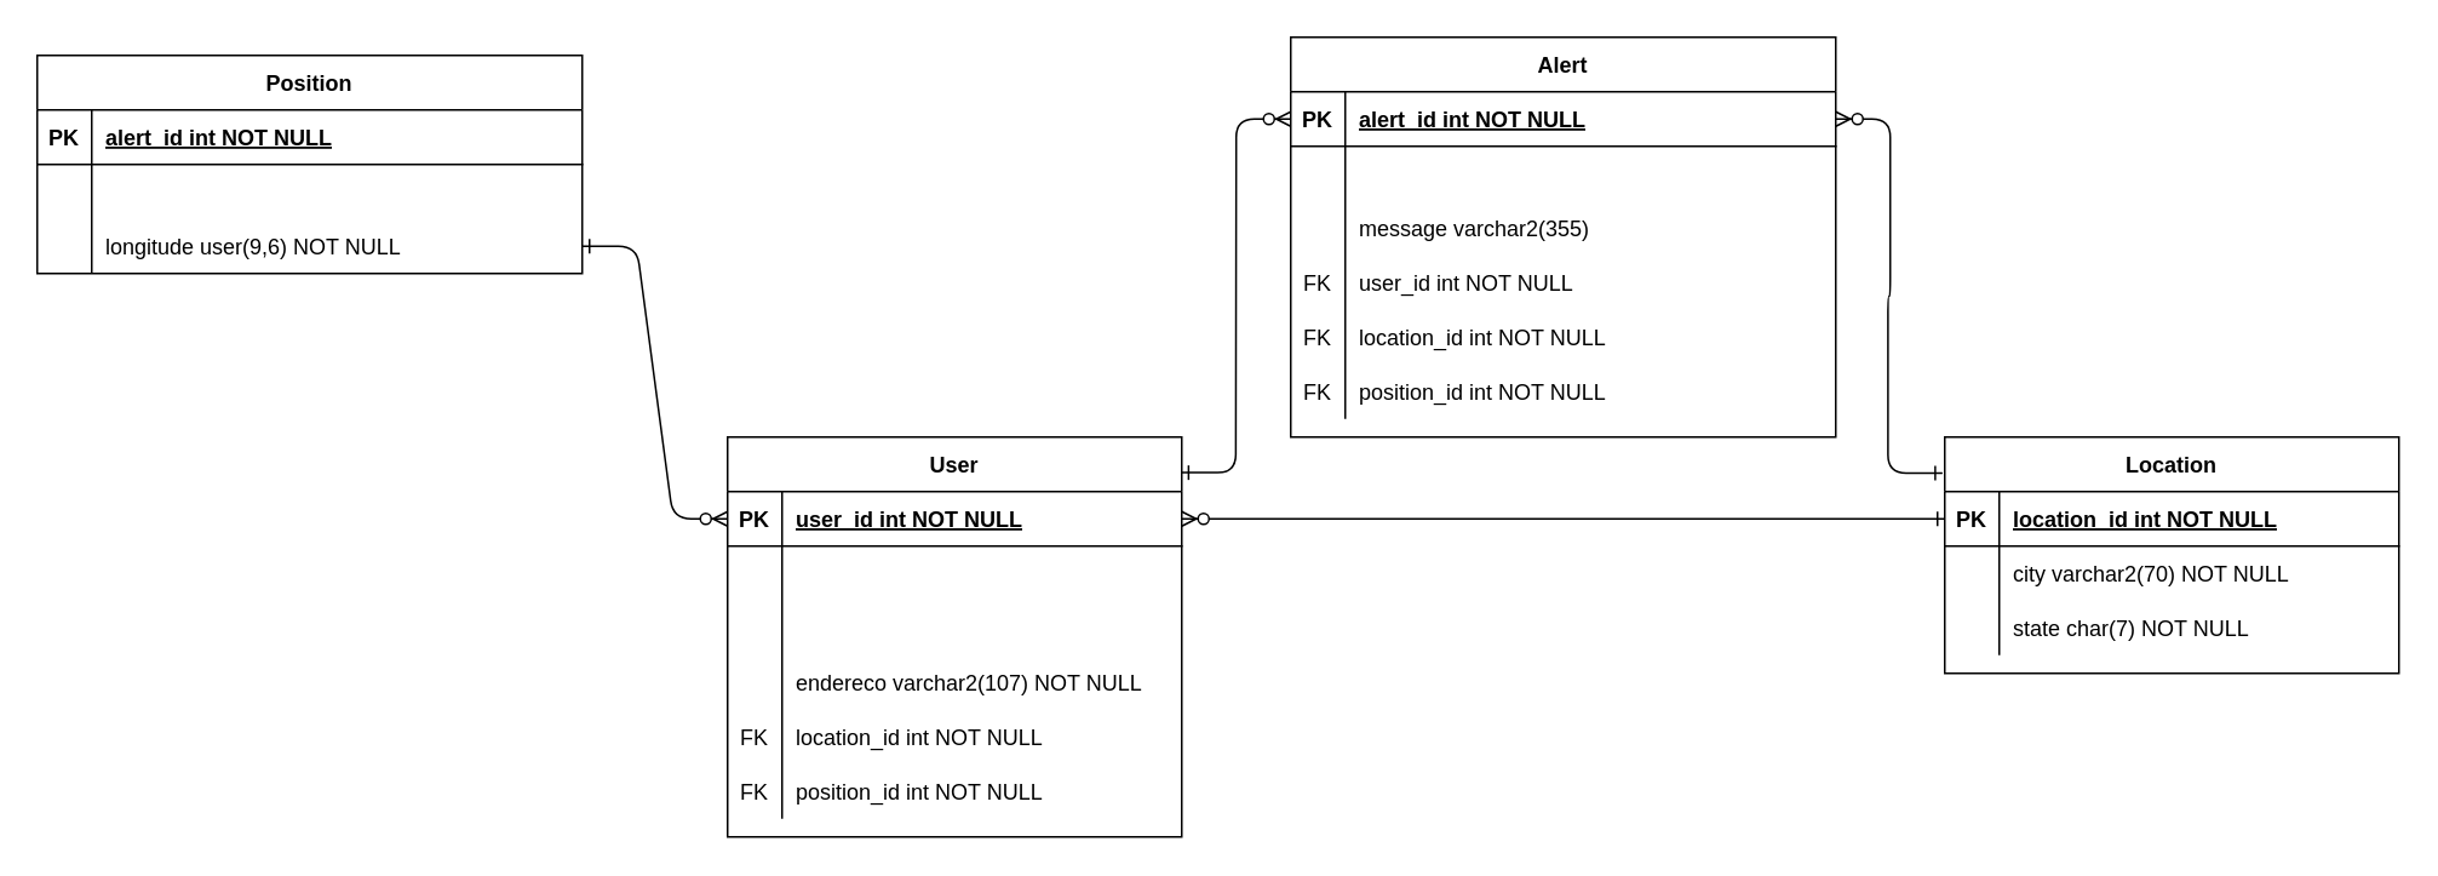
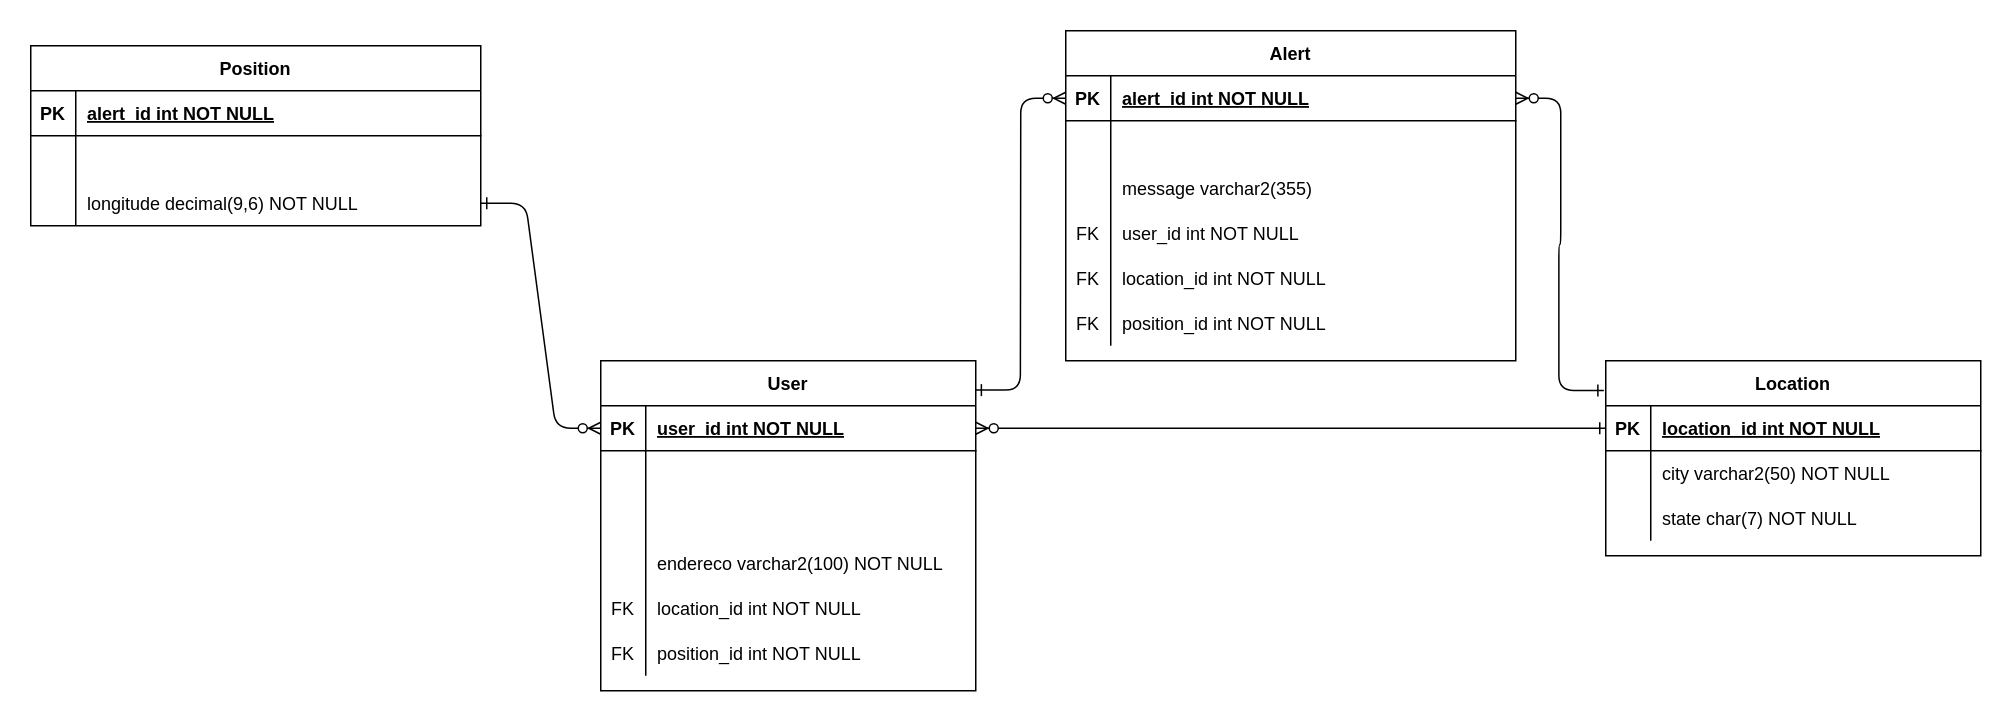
  <mxCell id="0" />
  <mxCell id="1" parent="0" />
  <mxCell id="2" value="Alert" style="shape=table;startSize=30;container=1;collapsible=1;childLayout=tableLayout;fixedRows=1;rowLines=0;fontStyle=1;align=center;resizeLast=1;" parent="1" vertex="1"><mxGeometry x="710" y="20" width="300" height="220" as="geometry" /></mxCell>
  <mxCell id="3" value="" style="shape=partialRectangle;collapsible=0;dropTarget=0;pointerEvents=0;fillColor=none;points=[[0,0.5],[1,0.5]];portConstraint=eastwest;top=0;left=0;right=0;bottom=1;" parent="2" vertex="1"><mxGeometry y="30" width="300" height="30" as="geometry" /></mxCell>
  <mxCell id="4" value="PK" style="shape=partialRectangle;overflow=hidden;connectable=0;fillColor=none;top=0;left=0;bottom=0;right=0;fontStyle=1;" parent="3" vertex="1"><mxGeometry width="30" height="30" as="geometry"><mxRectangle width="30" height="30" as="alternateBounds" /></mxGeometry></mxCell>
  <mxCell id="5" value="alert_id int NOT NULL" style="shape=partialRectangle;overflow=hidden;connectable=0;fillColor=none;top=0;left=0;bottom=0;right=0;align=left;spacingLeft=6;fontStyle=5;" parent="3" vertex="1"><mxGeometry x="30" width="270" height="30" as="geometry"><mxRectangle width="270" height="30" as="alternateBounds" /></mxGeometry></mxCell>
  <mxCell id="6" value="" style="shape=partialRectangle;collapsible=0;dropTarget=0;pointerEvents=0;fillColor=none;points=[[0,0.5],[1,0.5]];portConstraint=eastwest;top=0;left=0;right=0;bottom=0;" parent="2" vertex="1"><mxGeometry y="60" width="300" height="30" as="geometry" /></mxCell>
  <mxCell id="7" value="" style="shape=partialRectangle;overflow=hidden;connectable=0;fillColor=none;top=0;left=0;bottom=0;right=0;" parent="6" vertex="1"><mxGeometry width="30" height="30" as="geometry"><mxRectangle width="30" height="30" as="alternateBounds" /></mxGeometry></mxCell>
  <mxCell id="8" value="" style="shape=partialRectangle;collapsible=0;dropTarget=0;pointerEvents=0;fillColor=none;points=[[0,0.5],[1,0.5]];portConstraint=eastwest;top=0;left=0;right=0;bottom=0;" parent="2" vertex="1"><mxGeometry y="90" width="300" height="30" as="geometry" /></mxCell>
  <mxCell id="9" value="" style="shape=partialRectangle;overflow=hidden;connectable=0;fillColor=none;top=0;left=0;bottom=0;right=0;" parent="8" vertex="1"><mxGeometry width="30" height="30" as="geometry"><mxRectangle width="30" height="30" as="alternateBounds" /></mxGeometry></mxCell>
  <mxCell id="10" value="message varchar2(355) " style="shape=partialRectangle;overflow=hidden;connectable=0;fillColor=none;top=0;left=0;bottom=0;right=0;align=left;spacingLeft=6;" parent="8" vertex="1"><mxGeometry x="30" width="270" height="30" as="geometry"><mxRectangle width="270" height="30" as="alternateBounds" /></mxGeometry></mxCell>
  <mxCell id="11" value="" style="shape=partialRectangle;collapsible=0;dropTarget=0;pointerEvents=0;fillColor=none;points=[[0,0.5],[1,0.5]];portConstraint=eastwest;top=0;left=0;right=0;bottom=0;" parent="2" vertex="1"><mxGeometry y="120" width="300" height="30" as="geometry" /></mxCell>
  <mxCell id="12" value="FK" style="shape=partialRectangle;overflow=hidden;connectable=0;fillColor=none;top=0;left=0;bottom=0;right=0;" parent="11" vertex="1"><mxGeometry width="30" height="30" as="geometry"><mxRectangle width="30" height="30" as="alternateBounds" /></mxGeometry></mxCell>
  <mxCell id="13" value="user_id int NOT NULL" style="shape=partialRectangle;overflow=hidden;connectable=0;fillColor=none;top=0;left=0;bottom=0;right=0;align=left;spacingLeft=6;" parent="11" vertex="1"><mxGeometry x="30" width="270" height="30" as="geometry"><mxRectangle width="270" height="30" as="alternateBounds" /></mxGeometry></mxCell>
  <mxCell id="14" value="" style="shape=partialRectangle;collapsible=0;dropTarget=0;pointerEvents=0;fillColor=none;points=[[0,0.5],[1,0.5]];portConstraint=eastwest;top=0;left=0;right=0;bottom=0;" parent="2" vertex="1"><mxGeometry y="150" width="300" height="30" as="geometry" /></mxCell>
  <mxCell id="15" value="FK" style="shape=partialRectangle;overflow=hidden;connectable=0;fillColor=none;top=0;left=0;bottom=0;right=0;" parent="14" vertex="1"><mxGeometry width="30" height="30" as="geometry"><mxRectangle width="30" height="30" as="alternateBounds" /></mxGeometry></mxCell>
  <mxCell id="16" value="location_id int NOT NULL" style="shape=partialRectangle;overflow=hidden;connectable=0;fillColor=none;top=0;left=0;bottom=0;right=0;align=left;spacingLeft=6;" parent="14" vertex="1"><mxGeometry x="30" width="270" height="30" as="geometry"><mxRectangle width="270" height="30" as="alternateBounds" /></mxGeometry></mxCell>
  <mxCell id="17" value="" style="shape=partialRectangle;collapsible=0;dropTarget=0;pointerEvents=0;fillColor=none;points=[[0,0.5],[1,0.5]];portConstraint=eastwest;top=0;left=0;right=0;bottom=0;" parent="2" vertex="1"><mxGeometry y="180" width="300" height="30" as="geometry" /></mxCell>
  <mxCell id="18" value="FK" style="shape=partialRectangle;overflow=hidden;connectable=0;fillColor=none;top=0;left=0;bottom=0;right=0;" parent="17" vertex="1"><mxGeometry width="30" height="30" as="geometry"><mxRectangle width="30" height="30" as="alternateBounds" /></mxGeometry></mxCell>
  <mxCell id="19" value="position_id int NOT NULL" style="shape=partialRectangle;overflow=hidden;connectable=0;fillColor=none;top=0;left=0;bottom=0;right=0;align=left;spacingLeft=6;" parent="17" vertex="1"><mxGeometry x="30" width="270" height="30" as="geometry"><mxRectangle width="270" height="30" as="alternateBounds" /></mxGeometry></mxCell>
  <mxCell id="20" value="" style="edgeStyle=entityRelationEdgeStyle;endArrow=ERzeroToMany;startArrow=ERone;endFill=1;startFill=0;entryX=0;entryY=0.5;entryDx=0;entryDy=0;exitX=0.999;exitY=0.089;exitDx=0;exitDy=0;exitPerimeter=0;" parent="1" source="21" target="3" edge="1"><mxGeometry width="100" height="100" relative="1" as="geometry"><mxPoint x="545" y="690" as="sourcePoint" /><mxPoint x="725" y="35" as="targetPoint" /></mxGeometry></mxCell>
  <mxCell id="21" value="User" style="shape=table;startSize=30;container=1;collapsible=1;childLayout=tableLayout;fixedRows=1;rowLines=0;fontStyle=1;align=center;resizeLast=1;" parent="1" vertex="1"><mxGeometry x="400" y="240" width="250" height="220" as="geometry" /></mxCell>
  <mxCell id="22" value="" style="shape=partialRectangle;collapsible=0;dropTarget=0;pointerEvents=0;fillColor=none;points=[[0,0.5],[1,0.5]];portConstraint=eastwest;top=0;left=0;right=0;bottom=1;" parent="21" vertex="1"><mxGeometry y="30" width="250" height="30" as="geometry" /></mxCell>
  <mxCell id="23" value="PK" style="shape=partialRectangle;overflow=hidden;connectable=0;fillColor=none;top=0;left=0;bottom=0;right=0;fontStyle=1;" parent="22" vertex="1"><mxGeometry width="30" height="30" as="geometry"><mxRectangle width="30" height="30" as="alternateBounds" /></mxGeometry></mxCell>
  <mxCell id="24" value="user_id int NOT NULL " style="shape=partialRectangle;overflow=hidden;connectable=0;fillColor=none;top=0;left=0;bottom=0;right=0;align=left;spacingLeft=6;fontStyle=5;" parent="22" vertex="1"><mxGeometry x="30" width="220" height="30" as="geometry"><mxRectangle width="220" height="30" as="alternateBounds" /></mxGeometry></mxCell>
  <mxCell id="25" value="" style="shape=partialRectangle;collapsible=0;dropTarget=0;pointerEvents=0;fillColor=none;points=[[0,0.5],[1,0.5]];portConstraint=eastwest;top=0;left=0;right=0;bottom=0;" parent="21" vertex="1"><mxGeometry y="60" width="250" height="30" as="geometry" /></mxCell>
  <mxCell id="26" value="" style="shape=partialRectangle;overflow=hidden;connectable=0;fillColor=none;top=0;left=0;bottom=0;right=0;" parent="25" vertex="1"><mxGeometry width="30" height="30" as="geometry"><mxRectangle width="30" height="30" as="alternateBounds" /></mxGeometry></mxCell>
  <mxCell id="27" value="" style="shape=partialRectangle;collapsible=0;dropTarget=0;pointerEvents=0;fillColor=none;points=[[0,0.5],[1,0.5]];portConstraint=eastwest;top=0;left=0;right=0;bottom=0;" parent="21" vertex="1"><mxGeometry y="90" width="250" height="30" as="geometry" /></mxCell>
  <mxCell id="28" value="" style="shape=partialRectangle;overflow=hidden;connectable=0;fillColor=none;top=0;left=0;bottom=0;right=0;" parent="27" vertex="1"><mxGeometry width="30" height="30" as="geometry"><mxRectangle width="30" height="30" as="alternateBounds" /></mxGeometry></mxCell>
  <mxCell id="29" value="" style="shape=partialRectangle;collapsible=0;dropTarget=0;pointerEvents=0;fillColor=none;points=[[0,0.5],[1,0.5]];portConstraint=eastwest;top=0;left=0;right=0;bottom=0;" parent="21" vertex="1"><mxGeometry y="120" width="250" height="30" as="geometry" /></mxCell>
  <mxCell id="30" value="" style="shape=partialRectangle;overflow=hidden;connectable=0;fillColor=none;top=0;left=0;bottom=0;right=0;" parent="29" vertex="1"><mxGeometry width="30" height="30" as="geometry"><mxRectangle width="30" height="30" as="alternateBounds" /></mxGeometry></mxCell>
- <mxCell id="31" value="endereco varchar2(107) NOT NULL" style="shape=partialRectangle;overflow=hidden;connectable=0;fillColor=none;top=0;left=0;bottom=0;right=0;align=left;spacingLeft=6;" parent="29" vertex="1"><mxGeometry x="30" width="220" height="30" as="geometry"><mxRectangle width="220" height="30" as="alternateBounds" /></mxGeometry></mxCell>
+ <mxCell id="31" value="endereco varchar2(100) NOT NULL" style="shape=partialRectangle;overflow=hidden;connectable=0;fillColor=none;top=0;left=0;bottom=0;right=0;align=left;spacingLeft=6;" parent="29" vertex="1"><mxGeometry x="30" width="220" height="30" as="geometry"><mxRectangle width="220" height="30" as="alternateBounds" /></mxGeometry></mxCell>
  <mxCell id="32" value="" style="shape=partialRectangle;collapsible=0;dropTarget=0;pointerEvents=0;fillColor=none;points=[[0,0.5],[1,0.5]];portConstraint=eastwest;top=0;left=0;right=0;bottom=0;" parent="21" vertex="1"><mxGeometry y="150" width="250" height="30" as="geometry" /></mxCell>
  <mxCell id="33" value="FK" style="shape=partialRectangle;overflow=hidden;connectable=0;fillColor=none;top=0;left=0;bottom=0;right=0;" parent="32" vertex="1"><mxGeometry width="30" height="30" as="geometry"><mxRectangle width="30" height="30" as="alternateBounds" /></mxGeometry></mxCell>
  <mxCell id="34" value="location_id int NOT NULL" style="shape=partialRectangle;overflow=hidden;connectable=0;fillColor=none;top=0;left=0;bottom=0;right=0;align=left;spacingLeft=6;" parent="32" vertex="1"><mxGeometry x="30" width="220" height="30" as="geometry"><mxRectangle width="220" height="30" as="alternateBounds" /></mxGeometry></mxCell>
  <mxCell id="35" value="" style="shape=partialRectangle;collapsible=0;dropTarget=0;pointerEvents=0;fillColor=none;points=[[0,0.5],[1,0.5]];portConstraint=eastwest;top=0;left=0;right=0;bottom=0;" parent="21" vertex="1"><mxGeometry y="180" width="250" height="30" as="geometry" /></mxCell>
  <mxCell id="36" value="FK" style="shape=partialRectangle;overflow=hidden;connectable=0;fillColor=none;top=0;left=0;bottom=0;right=0;" parent="35" vertex="1"><mxGeometry width="30" height="30" as="geometry"><mxRectangle width="30" height="30" as="alternateBounds" /></mxGeometry></mxCell>
  <mxCell id="37" value="position_id int NOT NULL" style="shape=partialRectangle;overflow=hidden;connectable=0;fillColor=none;top=0;left=0;bottom=0;right=0;align=left;spacingLeft=6;" parent="35" vertex="1"><mxGeometry x="30" width="220" height="30" as="geometry"><mxRectangle width="220" height="30" as="alternateBounds" /></mxGeometry></mxCell>
  <mxCell id="38" value="" style="edgeStyle=entityRelationEdgeStyle;endArrow=ERzeroToMany;startArrow=ERone;endFill=1;startFill=0;entryX=1;entryY=0.5;entryDx=0;entryDy=0;exitX=-0.005;exitY=0.152;exitDx=0;exitDy=0;exitPerimeter=0;" parent="1" source="39" target="3" edge="1"><mxGeometry width="100" height="100" relative="1" as="geometry"><mxPoint x="1345" y="730" as="sourcePoint" /><mxPoint x="1025" y="35" as="targetPoint" /></mxGeometry></mxCell>
  <mxCell id="39" value="Location" style="shape=table;startSize=30;container=1;collapsible=1;childLayout=tableLayout;fixedRows=1;rowLines=0;fontStyle=1;align=center;resizeLast=1;" parent="1" vertex="1"><mxGeometry x="1070" y="240" width="250" height="130" as="geometry" /></mxCell>
  <mxCell id="40" value="" style="shape=partialRectangle;collapsible=0;dropTarget=0;pointerEvents=0;fillColor=none;points=[[0,0.5],[1,0.5]];portConstraint=eastwest;top=0;left=0;right=0;bottom=1;" parent="39" vertex="1"><mxGeometry y="30" width="250" height="30" as="geometry" /></mxCell>
  <mxCell id="41" value="PK" style="shape=partialRectangle;overflow=hidden;connectable=0;fillColor=none;top=0;left=0;bottom=0;right=0;fontStyle=1;" parent="40" vertex="1"><mxGeometry width="30" height="30" as="geometry"><mxRectangle width="30" height="30" as="alternateBounds" /></mxGeometry></mxCell>
  <mxCell id="42" value="location_id int NOT NULL " style="shape=partialRectangle;overflow=hidden;connectable=0;fillColor=none;top=0;left=0;bottom=0;right=0;align=left;spacingLeft=6;fontStyle=5;" parent="40" vertex="1"><mxGeometry x="30" width="220" height="30" as="geometry"><mxRectangle width="220" height="30" as="alternateBounds" /></mxGeometry></mxCell>
  <mxCell id="43" value="" style="shape=partialRectangle;collapsible=0;dropTarget=0;pointerEvents=0;fillColor=none;points=[[0,0.5],[1,0.5]];portConstraint=eastwest;top=0;left=0;right=0;bottom=0;" parent="39" vertex="1"><mxGeometry y="60" width="250" height="30" as="geometry" /></mxCell>
  <mxCell id="44" value="" style="shape=partialRectangle;overflow=hidden;connectable=0;fillColor=none;top=0;left=0;bottom=0;right=0;" parent="43" vertex="1"><mxGeometry width="30" height="30" as="geometry"><mxRectangle width="30" height="30" as="alternateBounds" /></mxGeometry></mxCell>
- <mxCell id="45" value="city varchar2(70) NOT NULL" style="shape=partialRectangle;overflow=hidden;connectable=0;fillColor=none;top=0;left=0;bottom=0;right=0;align=left;spacingLeft=6;" parent="43" vertex="1"><mxGeometry x="30" width="220" height="30" as="geometry"><mxRectangle width="220" height="30" as="alternateBounds" /></mxGeometry></mxCell>
+ <mxCell id="45" value="city varchar2(50) NOT NULL" style="shape=partialRectangle;overflow=hidden;connectable=0;fillColor=none;top=0;left=0;bottom=0;right=0;align=left;spacingLeft=6;" parent="43" vertex="1"><mxGeometry x="30" width="220" height="30" as="geometry"><mxRectangle width="220" height="30" as="alternateBounds" /></mxGeometry></mxCell>
  <mxCell id="46" value="" style="shape=partialRectangle;collapsible=0;dropTarget=0;pointerEvents=0;fillColor=none;points=[[0,0.5],[1,0.5]];portConstraint=eastwest;top=0;left=0;right=0;bottom=0;" parent="39" vertex="1"><mxGeometry y="90" width="250" height="30" as="geometry" /></mxCell>
  <mxCell id="47" value="" style="shape=partialRectangle;overflow=hidden;connectable=0;fillColor=none;top=0;left=0;bottom=0;right=0;" parent="46" vertex="1"><mxGeometry width="30" height="30" as="geometry"><mxRectangle width="30" height="30" as="alternateBounds" /></mxGeometry></mxCell>
  <mxCell id="48" value="state char(7) NOT NULL" style="shape=partialRectangle;overflow=hidden;connectable=0;fillColor=none;top=0;left=0;bottom=0;right=0;align=left;spacingLeft=6;" parent="46" vertex="1"><mxGeometry x="30" width="220" height="30" as="geometry"><mxRectangle width="220" height="30" as="alternateBounds" /></mxGeometry></mxCell>
  <mxCell id="49" value="" style="edgeStyle=entityRelationEdgeStyle;endArrow=ERzeroToMany;startArrow=ERone;endFill=1;startFill=0;entryX=1;entryY=0.5;entryDx=0;entryDy=0;exitX=0;exitY=0.5;exitDx=0;exitDy=0;" parent="1" source="40" target="22" edge="1"><mxGeometry width="100" height="100" relative="1" as="geometry"><mxPoint x="964" y="555" as="sourcePoint" /><mxPoint x="860" y="300" as="targetPoint" /></mxGeometry></mxCell>
  <mxCell id="50" value="Position" style="shape=table;startSize=30;container=1;collapsible=1;childLayout=tableLayout;fixedRows=1;rowLines=0;fontStyle=1;align=center;resizeLast=1;" parent="1" vertex="1"><mxGeometry x="20" y="30" width="300" height="120" as="geometry" /></mxCell>
  <mxCell id="51" value="" style="shape=partialRectangle;collapsible=0;dropTarget=0;pointerEvents=0;fillColor=none;points=[[0,0.5],[1,0.5]];portConstraint=eastwest;top=0;left=0;right=0;bottom=1;" parent="50" vertex="1"><mxGeometry y="30" width="300" height="30" as="geometry" /></mxCell>
  <mxCell id="52" value="PK" style="shape=partialRectangle;overflow=hidden;connectable=0;fillColor=none;top=0;left=0;bottom=0;right=0;fontStyle=1;" parent="51" vertex="1"><mxGeometry width="30" height="30" as="geometry"><mxRectangle width="30" height="30" as="alternateBounds" /></mxGeometry></mxCell>
  <mxCell id="53" value="alert_id int NOT NULL" style="shape=partialRectangle;overflow=hidden;connectable=0;fillColor=none;top=0;left=0;bottom=0;right=0;align=left;spacingLeft=6;fontStyle=5;" parent="51" vertex="1"><mxGeometry x="30" width="270" height="30" as="geometry"><mxRectangle width="270" height="30" as="alternateBounds" /></mxGeometry></mxCell>
  <mxCell id="54" value="" style="shape=partialRectangle;collapsible=0;dropTarget=0;pointerEvents=0;fillColor=none;points=[[0,0.5],[1,0.5]];portConstraint=eastwest;top=0;left=0;right=0;bottom=0;" parent="50" vertex="1"><mxGeometry y="60" width="300" height="30" as="geometry" /></mxCell>
  <mxCell id="55" value="" style="shape=partialRectangle;overflow=hidden;connectable=0;fillColor=none;top=0;left=0;bottom=0;right=0;" parent="54" vertex="1"><mxGeometry width="30" height="30" as="geometry"><mxRectangle width="30" height="30" as="alternateBounds" /></mxGeometry></mxCell>
  <mxCell id="56" value="" style="shape=partialRectangle;collapsible=0;dropTarget=0;pointerEvents=0;fillColor=none;points=[[0,0.5],[1,0.5]];portConstraint=eastwest;top=0;left=0;right=0;bottom=0;" parent="50" vertex="1"><mxGeometry y="90" width="300" height="30" as="geometry" /></mxCell>
  <mxCell id="57" value="" style="shape=partialRectangle;overflow=hidden;connectable=0;fillColor=none;top=0;left=0;bottom=0;right=0;" parent="56" vertex="1"><mxGeometry width="30" height="30" as="geometry"><mxRectangle width="30" height="30" as="alternateBounds" /></mxGeometry></mxCell>
- <mxCell id="58" value="longitude user(9,6) NOT NULL" style="shape=partialRectangle;overflow=hidden;connectable=0;fillColor=none;top=0;left=0;bottom=0;right=0;align=left;spacingLeft=6;" parent="56" vertex="1"><mxGeometry x="30" width="270" height="30" as="geometry"><mxRectangle width="270" height="30" as="alternateBounds" /></mxGeometry></mxCell>
+ <mxCell id="58" value="longitude decimal(9,6) NOT NULL" style="shape=partialRectangle;overflow=hidden;connectable=0;fillColor=none;top=0;left=0;bottom=0;right=0;align=left;spacingLeft=6;" parent="56" vertex="1"><mxGeometry x="30" width="270" height="30" as="geometry"><mxRectangle width="270" height="30" as="alternateBounds" /></mxGeometry></mxCell>
  <mxCell id="59" value="" style="edgeStyle=entityRelationEdgeStyle;endArrow=ERzeroToMany;startArrow=ERone;endFill=1;startFill=0;entryX=0;entryY=0.5;entryDx=0;entryDy=0;exitX=1;exitY=0.5;exitDx=0;exitDy=0;" parent="1" source="56" target="22" edge="1"><mxGeometry width="100" height="100" relative="1" as="geometry"><mxPoint x="450" y="180" as="sourcePoint" /><mxPoint x="840" y="180" as="targetPoint" /></mxGeometry></mxCell>
